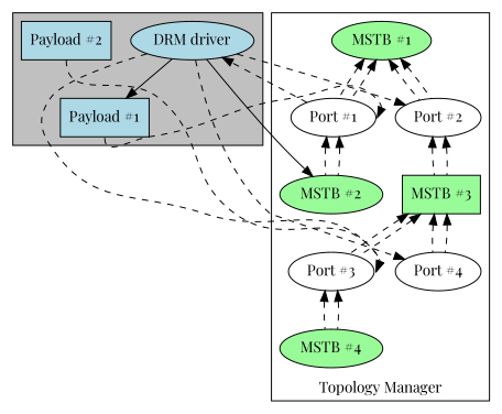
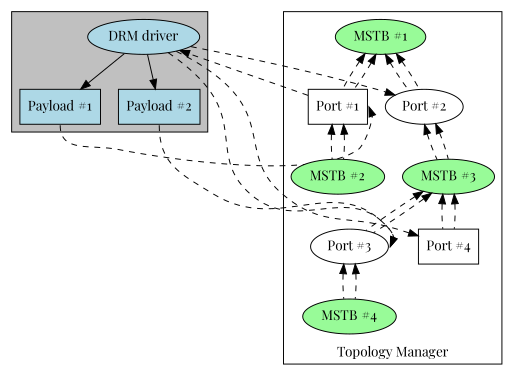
  digraph {
    fontname="Playfair Display"
    node [fontname="Playfair Display" shape=oval style=filled]
    edge [dir=back fontname="Playfair Display" style=dashed]
    n1 [fillcolor=lightblue label="DRM driver" shape=ellipse]
    n2 [fillcolor=lightblue label="Payload #1" shape=box]
    n3 [fillcolor=lightblue label="Payload #2" shape=box]
-   n4 [label="Port #1" style=""]
+   n4 [label="Port #1" shape=box style=""]
    n5 [fillcolor=palegreen label="MSTB #2"]
    n6 [label="Port #2" style=""]
-   n7 [fillcolor=palegreen label="MSTB #3" shape=box]
+   n7 [fillcolor=palegreen label="MSTB #3"]
    n8 [label="Port #3" style=""]
    n9 [fillcolor=palegreen label="MSTB #4"]
-   n10 [label="Port #4" style=""]
+   n10 [label="Port #4" shape=box style=""]
    n11 [fillcolor=palegreen label="MSTB #1"]
    subgraph cluster_1 {
      fillcolor=grey
      style=filled
      n1
      n2
      n3
    }
    subgraph cluster_2 {
      label="Topology Manager"
      labelloc=bottom
      n4
      n5
      n6
      n7
      n8
      n9
      n10
      n11
    }
    n1 -> n2 [dir=yesne style=""]
-   n1 -> n5 [dir=yesne style=""]
+   n1 -> n3 [dir=yesne style=""]
    n1 -> n6 [dir=""]
    n1 -> n8 [headport=e dir=""]
    n1 -> n10 [dir=""]
    n2 -> n4 [headport=e tailport=s dir=""]
    n3 -> n8 [headport=e tailport=s dir=""]
    n4 -> n1 [dir=""]
    n4 -> n5
    n4 -> n5
    n6 -> n7
    n6 -> n7
    n7 -> n8
    n7 -> n8
    n7 -> n10
    n7 -> n10
    n8 -> n9
    n8 -> n9
    n11 -> n4
    n11 -> n4
    n11 -> n6
    n11 -> n6
  }
